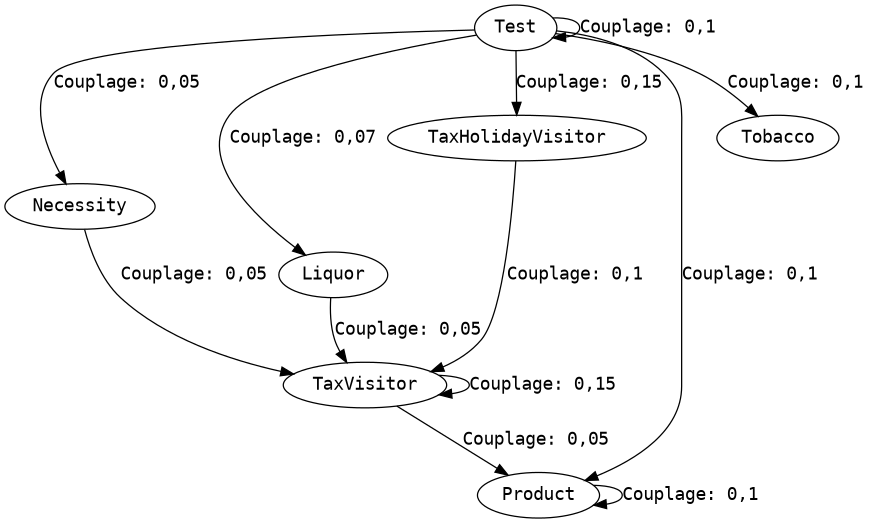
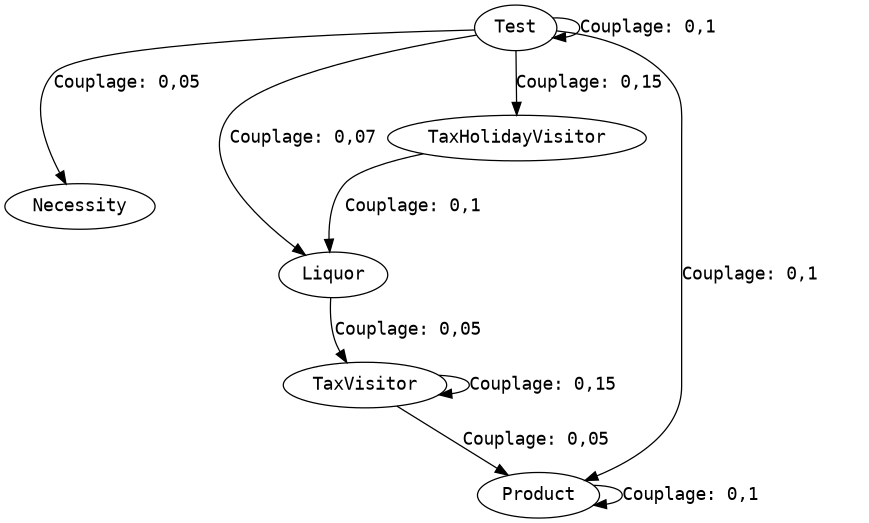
  digraph {
    fontname="DejaVu Sans Mono"
    node [fontname="DejaVu Sans Mono"]
    edge [fontname="DejaVu Sans Mono"]
    TaxVisitor
    Product
    TaxHolidayVisitor
    Test
-   Tobacco
    Necessity
    Liquor
    TaxVisitor -> TaxVisitor [label="Couplage: 0,15"]
    TaxVisitor -> Product [label="Couplage: 0,05"]
    Product -> Product [label="Couplage: 0,1"]
-   TaxHolidayVisitor -> TaxVisitor [label="Couplage: 0,1"]
+   TaxHolidayVisitor -> Liquor [label="Couplage: 0,1"]
    Test -> Product [label="Couplage: 0,1"]
    Test -> TaxHolidayVisitor [label="Couplage: 0,15"]
    Test -> Test [label="Couplage: 0,1"]
-   Test -> Tobacco [label="Couplage: 0,1"]
    Test -> Necessity [label="Couplage: 0,05"]
    Test -> Liquor [label="Couplage: 0,07"]
-   Necessity -> TaxVisitor [label="Couplage: 0,05"]
    Liquor -> TaxVisitor [label="Couplage: 0,05"]
  }
